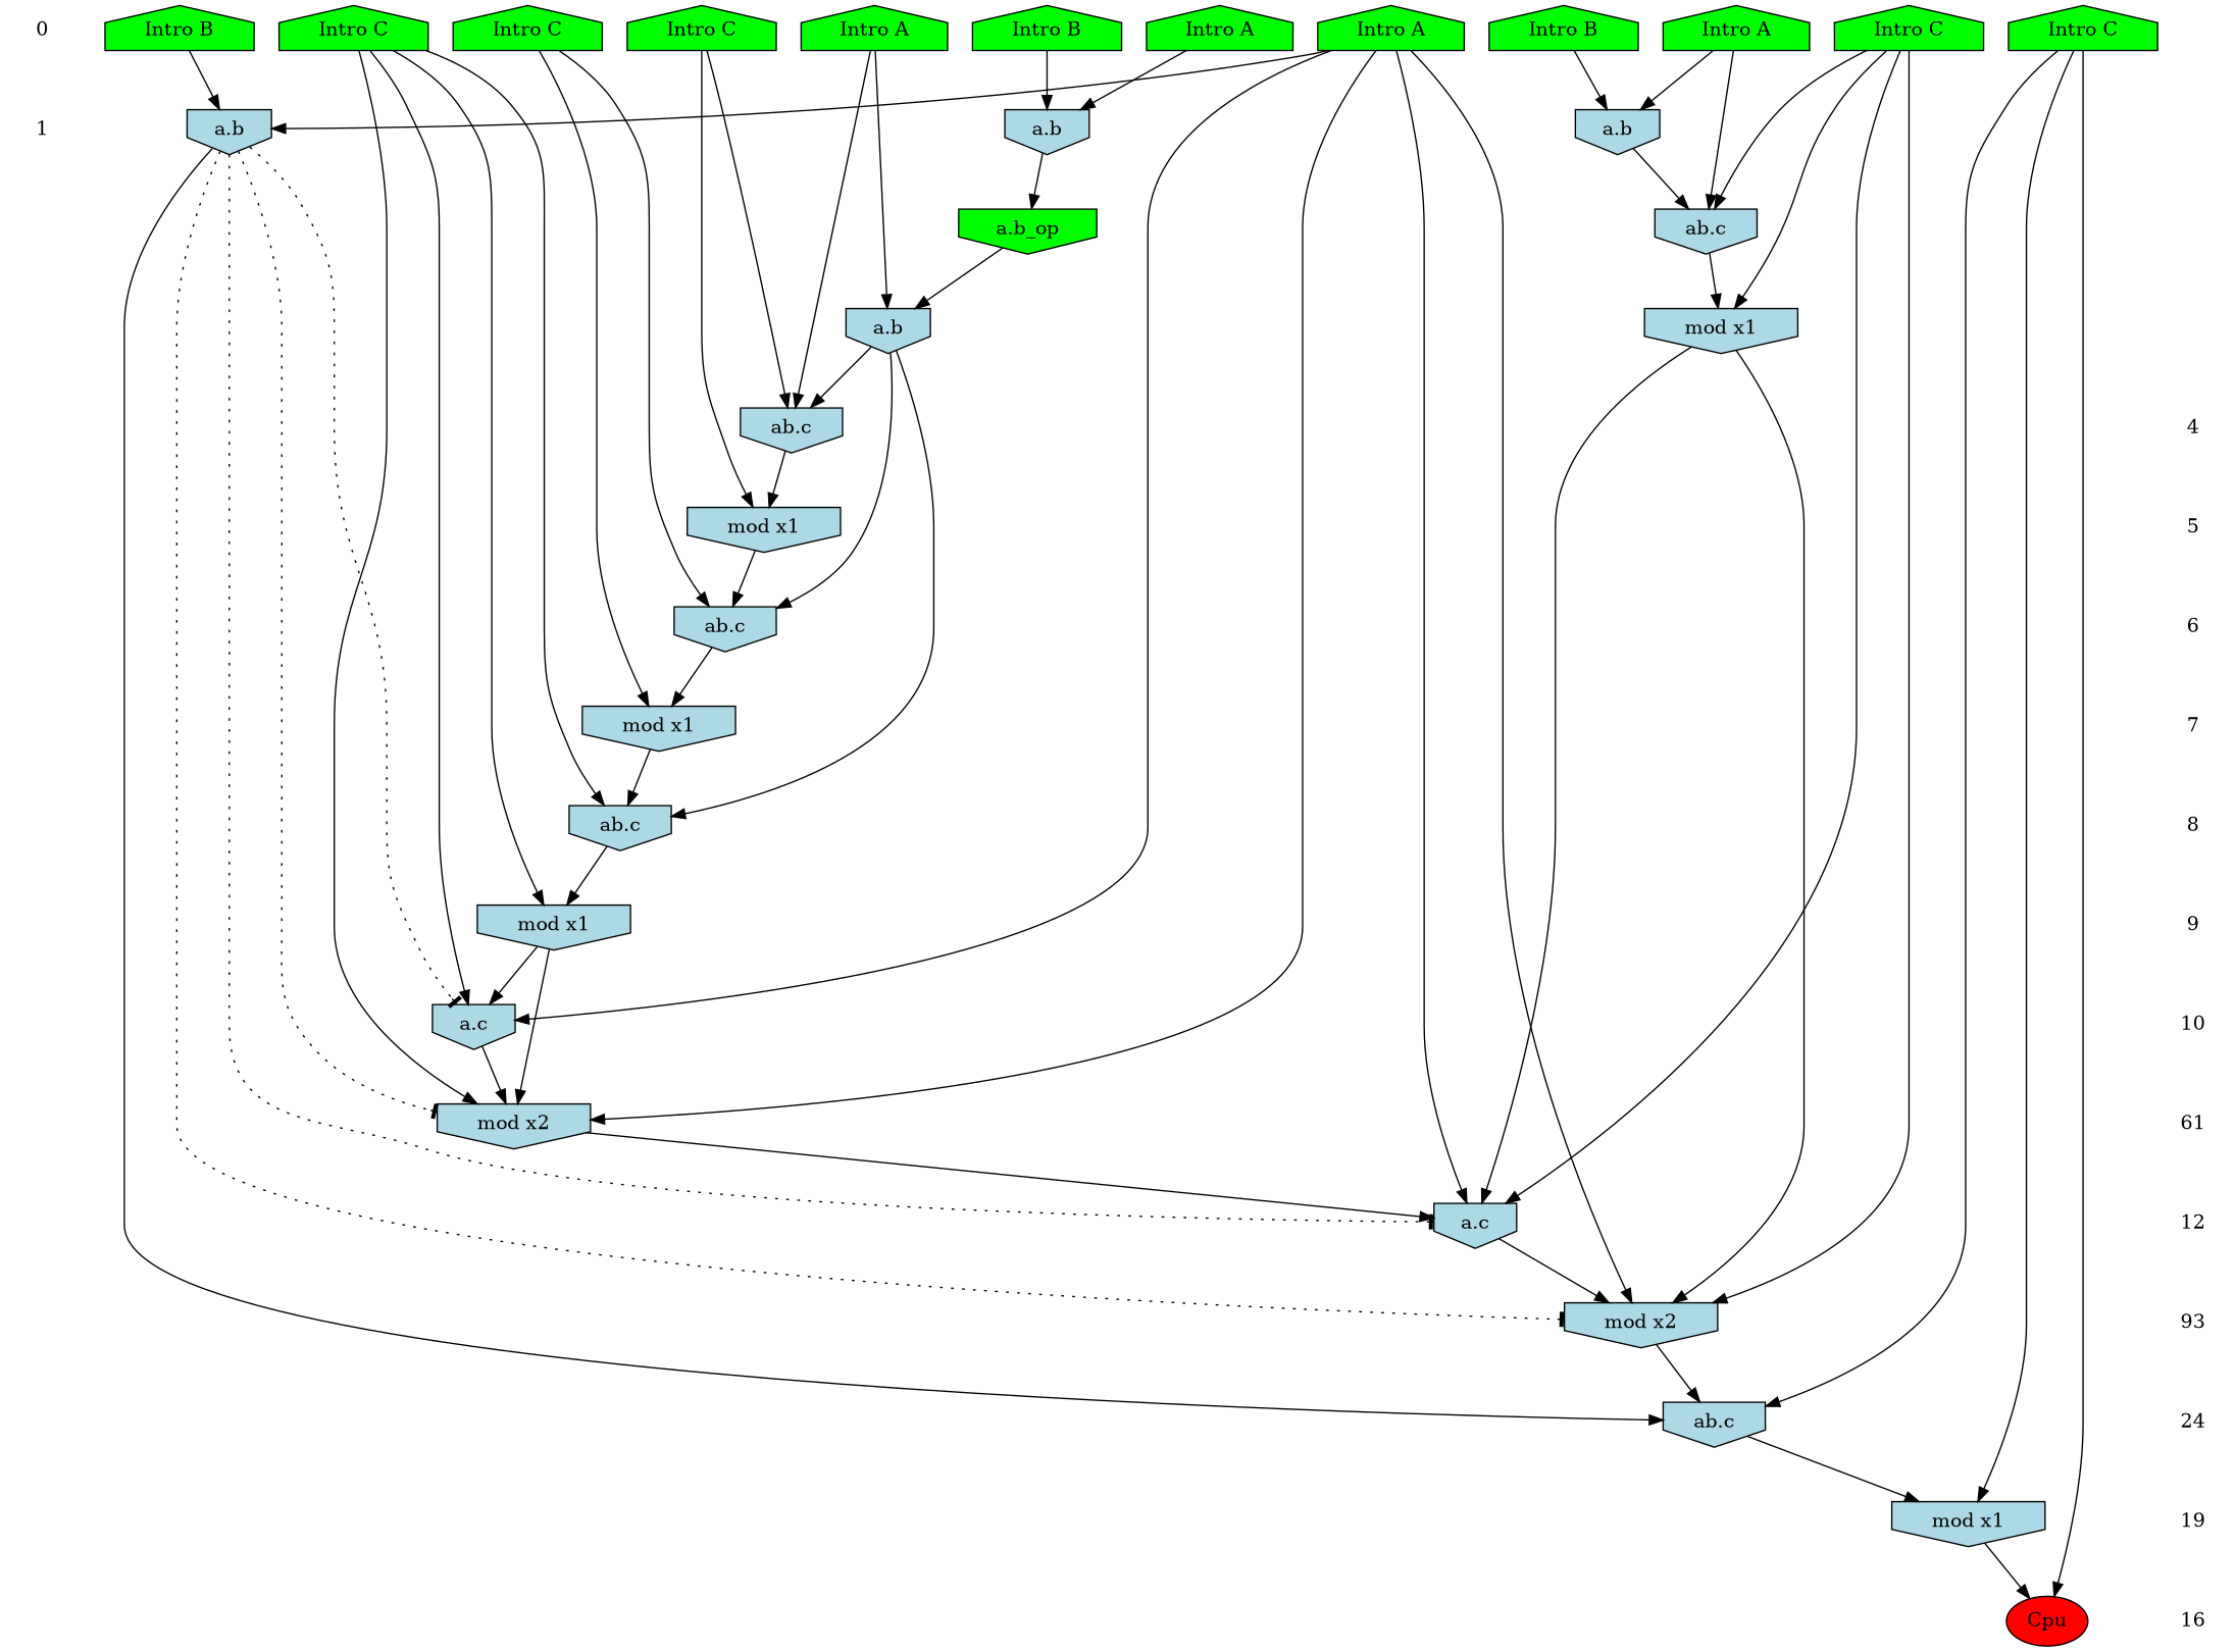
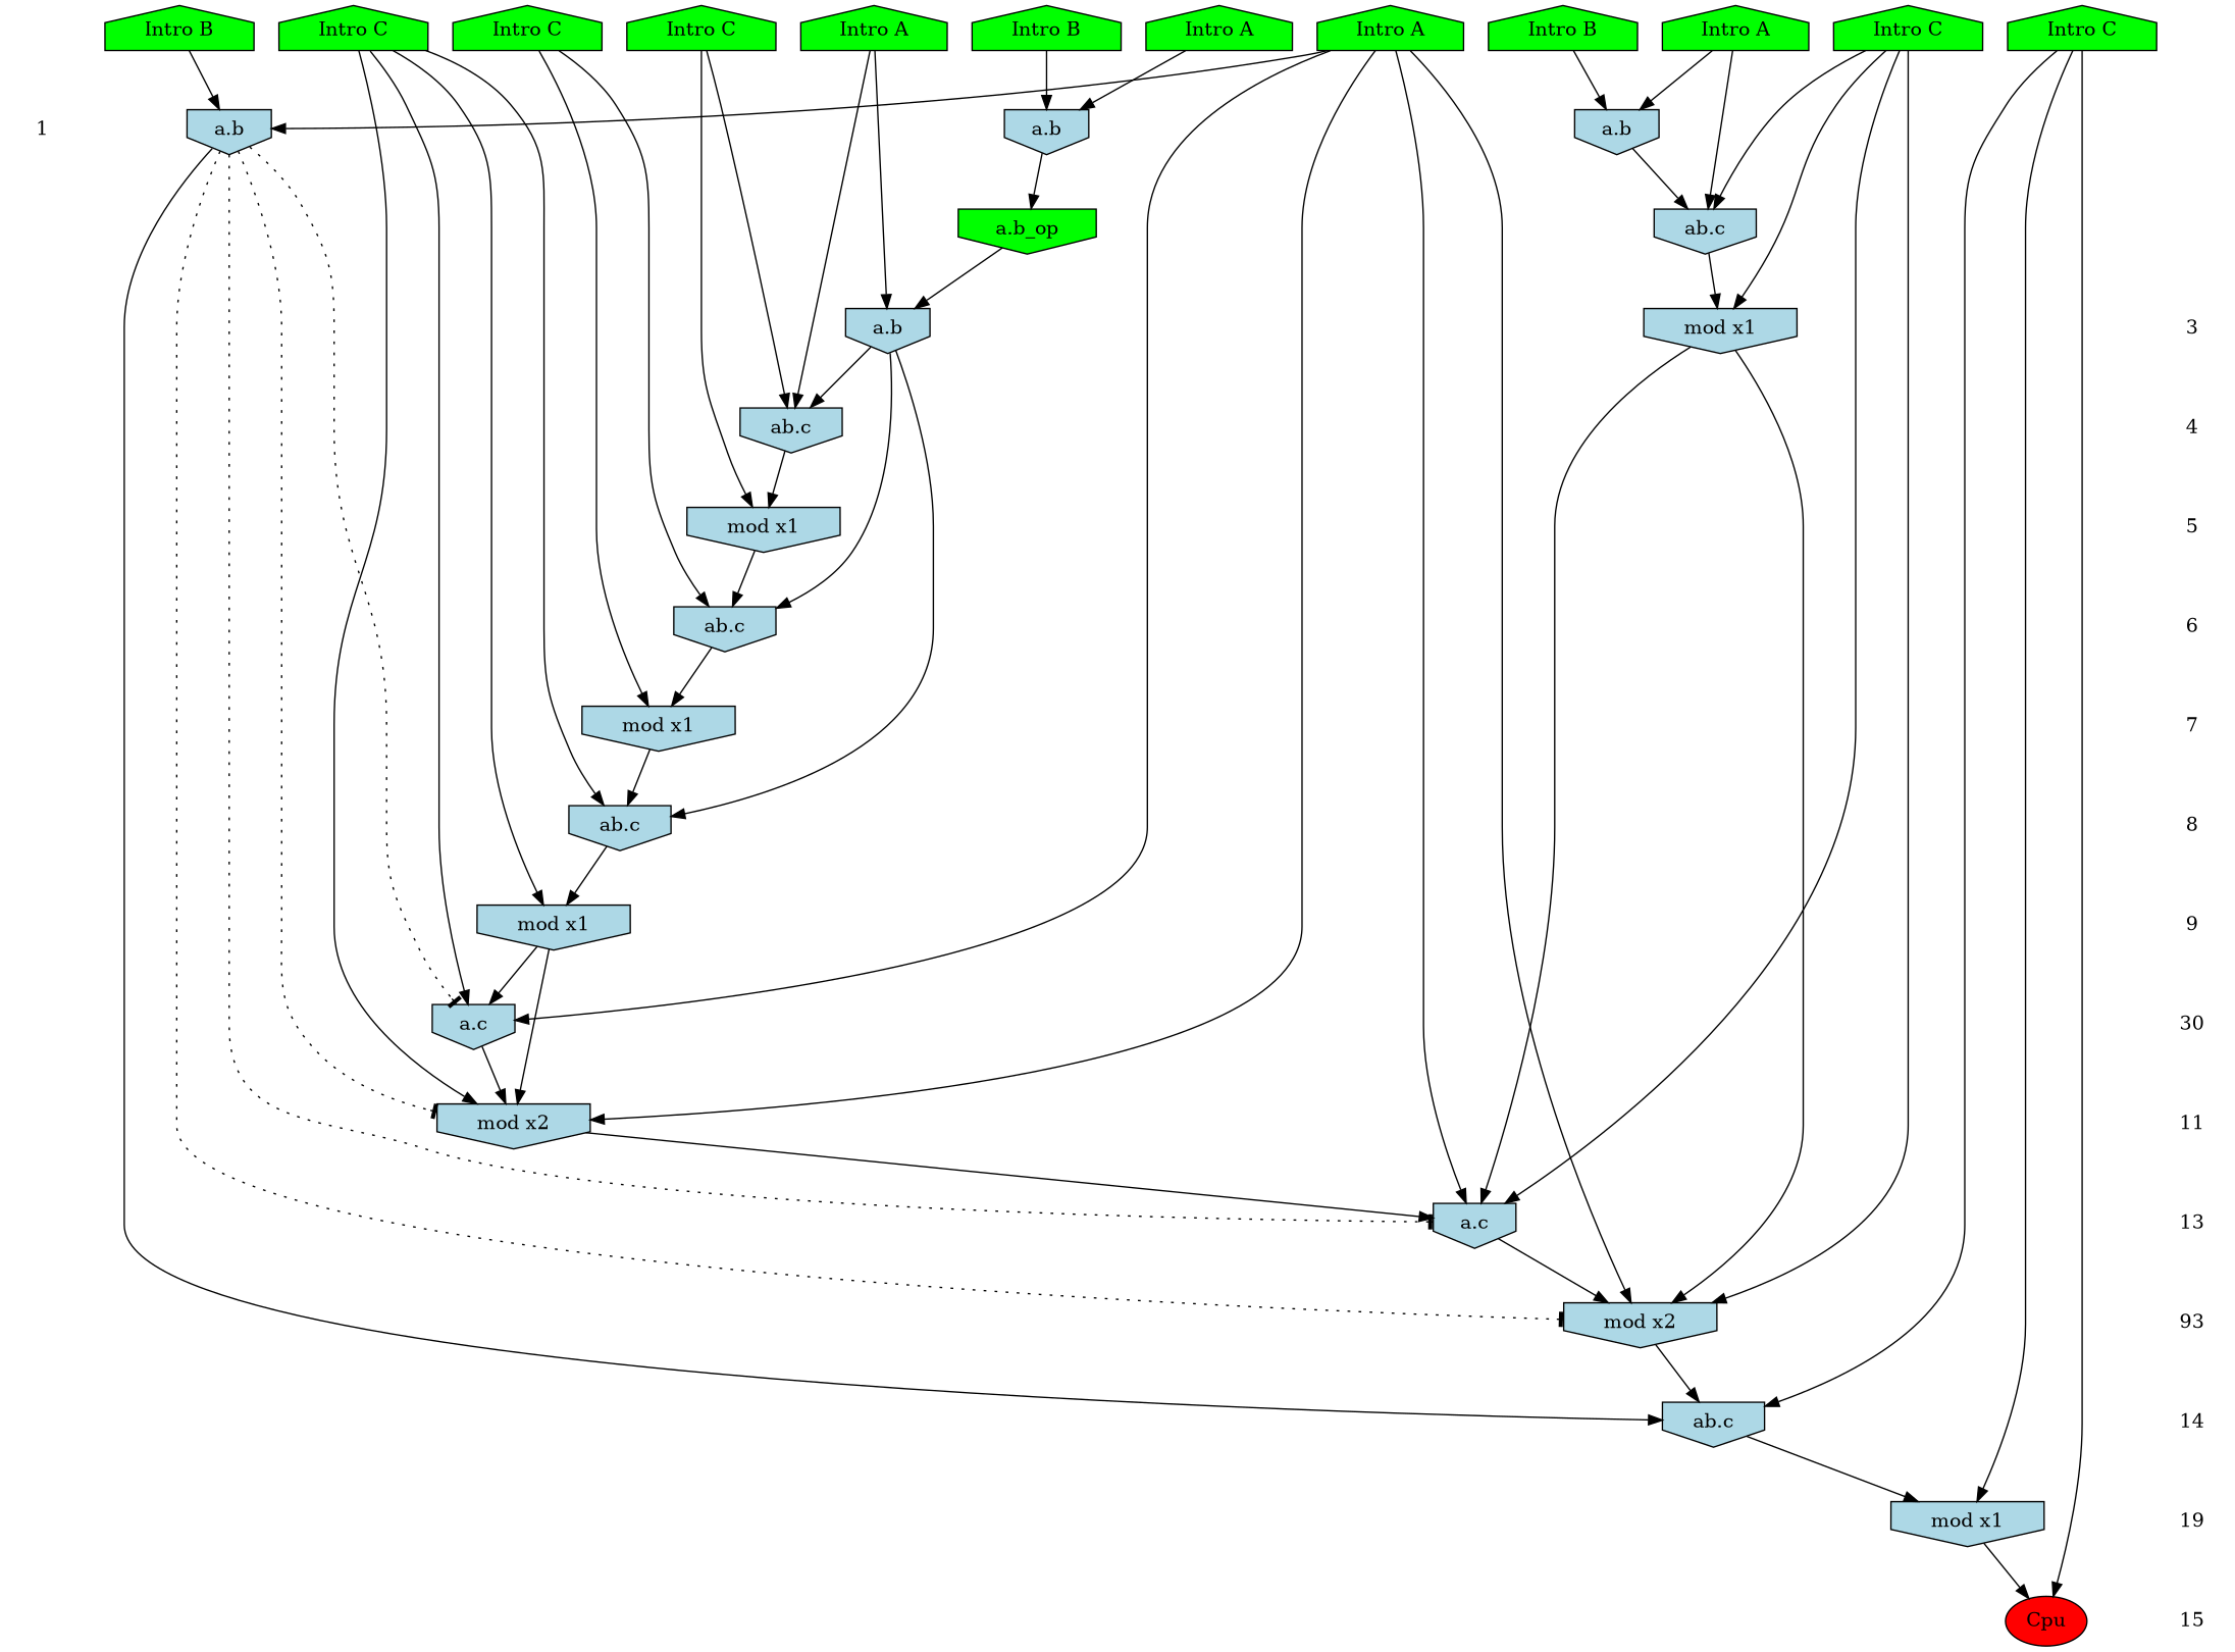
  digraph {
    ranksep=.5
    node [shape=invhouse fillcolor=lightblue style=filled]
-   0 [shape=plaintext fillcolor="" style=""]
    n2 [fillcolor=green label="Intro A" shape=house]
    n3 [fillcolor=green label="Intro A" shape=house]
    n4 [fillcolor=green label="Intro B" shape=house]
    n5 [fillcolor=green label="Intro A" shape=house]
    n6 [fillcolor=green label="Intro A" shape=house]
    n7 [fillcolor=green label="Intro B" shape=house]
    n8 [fillcolor=green label="Intro B" shape=house]
    n9 [fillcolor=green label="Intro C" shape=house]
    n10 [fillcolor=green label="Intro C" shape=house]
    n11 [fillcolor=green label="Intro C" shape=house]
    n12 [fillcolor=green label="Intro C" shape=house]
    n13 [fillcolor=green label="Intro C" shape=house]
    1 [shape=plaintext fillcolor="" style=""]
    n15 [label="a.b"]
    n16 [label="a.b"]
    n17 [label="a.b"]
    n18 [fillcolor=green label="a.b_op"]
    n19 [label="ab.c"]
+   3 [shape=plaintext fillcolor="" style=""]
    n21 [label="a.b"]
    n22 [label="mod x1"]
    4 [shape=plaintext fillcolor="" style=""]
    n24 [label="ab.c"]
    5 [shape=plaintext fillcolor="" style=""]
    n26 [label="mod x1"]
    6 [shape=plaintext fillcolor="" style=""]
    n28 [label="ab.c"]
    7 [shape=plaintext fillcolor="" style=""]
    n30 [label="mod x1"]
    8 [shape=plaintext fillcolor="" style=""]
    n32 [label="ab.c"]
    9 [shape=plaintext fillcolor="" style=""]
    n34 [label="mod x1"]
-   10 [shape=plaintext fillcolor="" style=""]
+   10 [shape=plaintext label=30 fillcolor="" style=""]
    n36 [label="a.c"]
-   11 [shape=plaintext label=61 fillcolor="" style=""]
+   11 [shape=plaintext fillcolor="" style=""]
    n38 [label="mod x2"]
-   12 [shape=plaintext fillcolor="" style=""]
+   12 [shape=plaintext label=13 fillcolor="" style=""]
    n40 [label="a.c"]
    n41 [label=93 shape=plaintext fillcolor="" style=""]
    n42 [label="mod x2"]
-   14 [shape=plaintext label=24 fillcolor="" style=""]
+   14 [shape=plaintext fillcolor="" style=""]
    n44 [label="ab.c"]
    n45 [label=19 shape=plaintext fillcolor="" style=""]
    n46 [label="mod x1"]
-   16 [shape=plaintext fillcolor="" style=""]
+   16 [shape=plaintext label=15 fillcolor="" style=""]
    n48 [fillcolor=red label=Cpu shape=""]
    subgraph sub_1 {
      rank=same
-     0
      n2
      n3
      n4
      n5
      n6
      n7
      n8
      n9
      n10
      n11
      n12
      n13
    }
    subgraph sub_2 {
      rank=same
      1
      n15
      n16
      n17
    }
    subgraph sub_3 {
      rank=same
      n18
      n19
    }
    subgraph sub_4 {
      rank=same
+     3
      n21
      n22
    }
    subgraph sub_5 {
      rank=same
      4
      n24
    }
    subgraph sub_6 {
      rank=same
      5
      n26
    }
    subgraph sub_7 {
      rank=same
      6
      n28
    }
    subgraph sub_8 {
      rank=same
      7
      n30
    }
    subgraph sub_9 {
      rank=same
      8
      n32
    }
    subgraph sub_10 {
      rank=same
      9
      n34
    }
    subgraph sub_11 {
      rank=same
      10
      n36
    }
    subgraph sub_12 {
      rank=same
      11
      n38
    }
    subgraph sub_13 {
      rank=same
      12
      n40
    }
    subgraph sub_14 {
      rank=same
      n41
      n42
    }
    subgraph sub_15 {
      rank=same
      14
      n44
    }
    subgraph sub_16 {
      rank=same
      n45
      n46
    }
    subgraph sub_17 {
      rank=same
      16
      n48
    }
-   0 -> 1 [style=invis]
    n2 -> n17
    n2 -> n36
    n2 -> n38
    n2 -> n40
    n2 -> n42
    n3 -> n15
    n4 -> n16
    n5 -> n21
    n5 -> n24
    n6 -> n16
    n6 -> n19
    n7 -> n17
    n8 -> n15
    n9 -> n24
    n9 -> n26
    n10 -> n19
    n10 -> n22
    n10 -> n40
    n10 -> n42
    n11 -> n44
    n11 -> n46
    n11 -> n48
    n12 -> n28
    n12 -> n30
    n13 -> n32
    n13 -> n34
    n13 -> n36
    n13 -> n38
    n15 -> n18
    n16 -> n19
    n17 -> n36 [arrowhead=tee style=dotted]
    n17 -> n38 [arrowhead=tee style=dotted]
    n17 -> n40 [arrowhead=tee style=dotted]
    n17 -> n42 [arrowhead=tee style=dotted]
    n17 -> n44
    n18 -> n21
    n19 -> n22
+   3 -> 4 [style=invis]
    n21 -> n24
    n21 -> n28
    n21 -> n32
    n22 -> n40
    n22 -> n42
    4 -> 5 [style=invis]
    n24 -> n26
    5 -> 6 [style=invis]
    n26 -> n28
    6 -> 7 [style=invis]
    n28 -> n30
    7 -> 8 [style=invis]
    n30 -> n32
    8 -> 9 [style=invis]
    n32 -> n34
    9 -> 10 [style=invis]
    n34 -> n36
    n34 -> n38
    10 -> 11 [style=invis]
    n36 -> n38
    11 -> 12 [style=invis]
    n38 -> n40
    12 -> n41 [style=invis]
    n40 -> n42
    n41 -> 14 [style=invis]
    n42 -> n44
    14 -> n45 [style=invis]
    n44 -> n46
    n45 -> 16 [style=invis]
    n46 -> n48
  }
